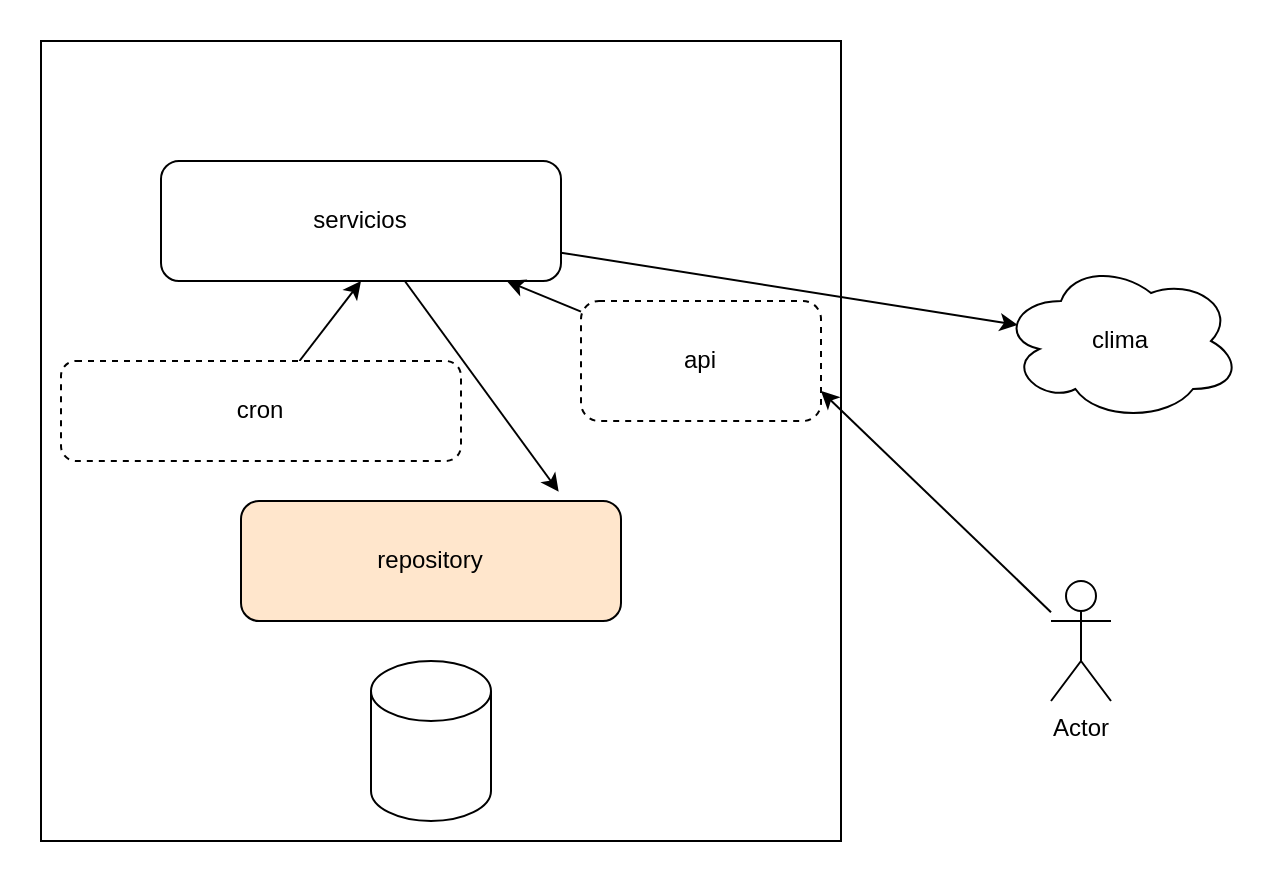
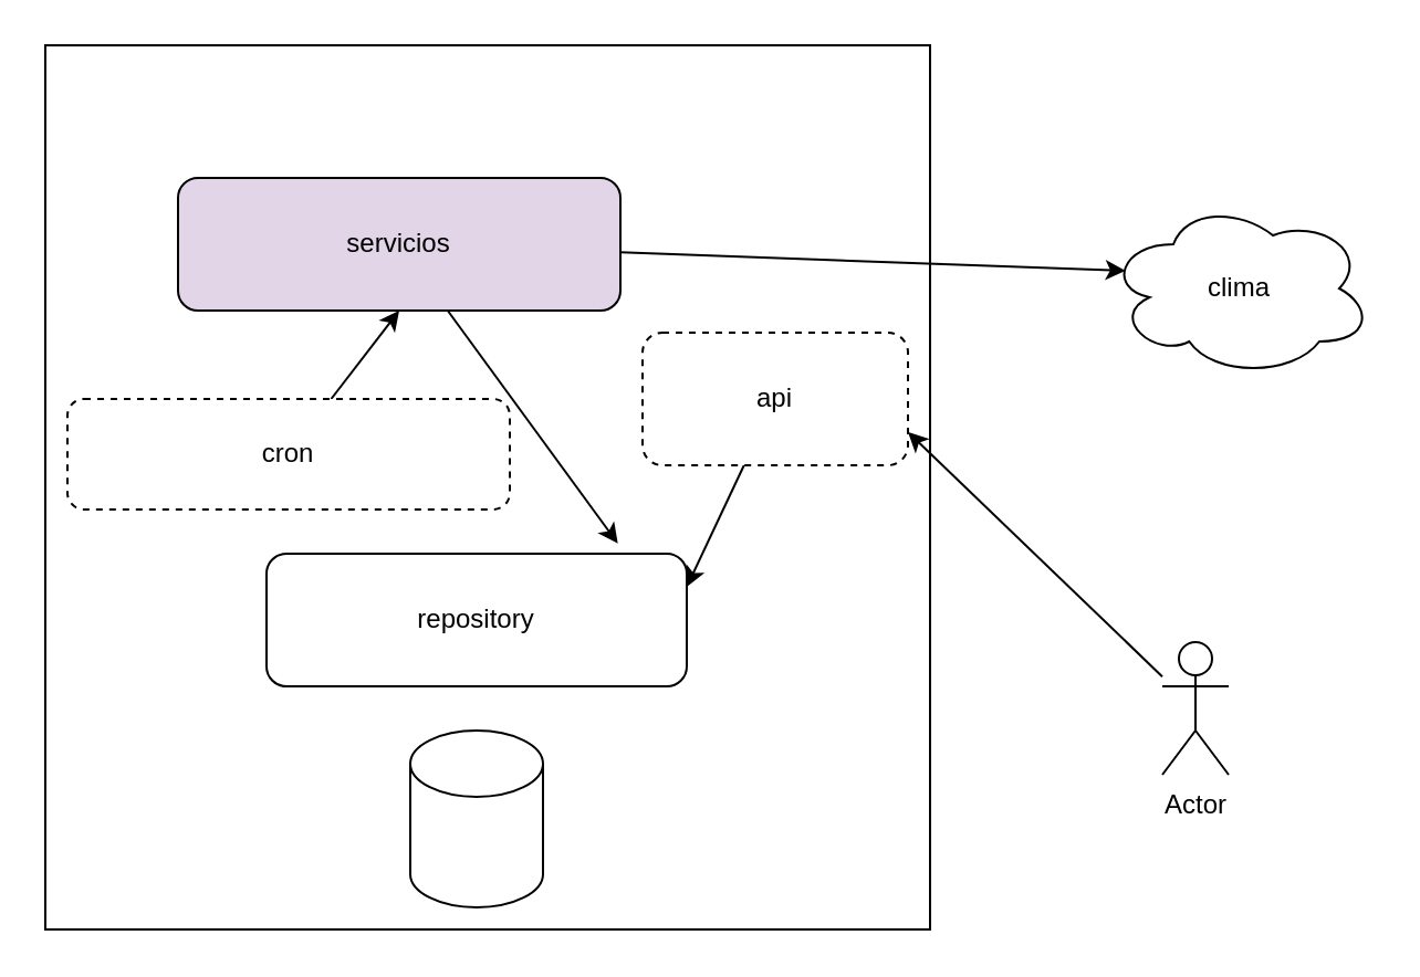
  <mxCell id="0" />
  <mxCell id="1" parent="0" />
  <mxCell id="2" value="" style="whiteSpace=wrap;html=1;aspect=fixed;" vertex="1" parent="1"><mxGeometry x="20" y="20" width="400" height="400" as="geometry" /></mxCell>
- <mxCell id="3" value="clima" style="ellipse;shape=cloud;whiteSpace=wrap;html=1;" vertex="1" parent="1"><mxGeometry x="500" y="130" width="120" height="80" as="geometry" /></mxCell>
+ <mxCell id="3" value="clima" style="ellipse;shape=cloud;whiteSpace=wrap;html=1;" vertex="1" parent="1"><mxGeometry x="500" y="90" width="120" height="80" as="geometry" /></mxCell>
  <mxCell id="4" style="edgeStyle=none;html=1;entryX=0.07;entryY=0.4;entryDx=0;entryDy=0;entryPerimeter=0;" edge="1" parent="1" source="6" target="3"><mxGeometry relative="1" as="geometry" /></mxCell>
  <mxCell id="5" style="edgeStyle=none;html=1;entryX=0.836;entryY=-0.077;entryDx=0;entryDy=0;entryPerimeter=0;" edge="1" parent="1" source="6" target="9"><mxGeometry relative="1" as="geometry" /></mxCell>
- <mxCell id="6" value="servicios" style="rounded=1;whiteSpace=wrap;html=1;" vertex="1" parent="1"><mxGeometry x="80" y="80" width="200" height="60" as="geometry" /></mxCell>
+ <mxCell id="6" value="servicios" style="rounded=1;whiteSpace=wrap;html=1;fillColor=#e1d5e7;" vertex="1" parent="1"><mxGeometry x="80" y="80" width="200" height="60" as="geometry" /></mxCell>
  <mxCell id="7" style="edgeStyle=none;html=1;entryX=0.5;entryY=1;entryDx=0;entryDy=0;" edge="1" parent="1" source="8" target="6"><mxGeometry relative="1" as="geometry" /></mxCell>
  <mxCell id="8" value="cron" style="rounded=1;whiteSpace=wrap;html=1;dashed=1;" vertex="1" parent="1"><mxGeometry x="30" y="180" width="200" height="50" as="geometry" /></mxCell>
- <mxCell id="9" value="repository" style="rounded=1;whiteSpace=wrap;html=1;fillColor=#ffe6cc;" vertex="1" parent="1"><mxGeometry x="120" y="250" width="190" height="60" as="geometry" /></mxCell>
+ <mxCell id="9" value="repository" style="rounded=1;whiteSpace=wrap;html=1;" vertex="1" parent="1"><mxGeometry x="120" y="250" width="190" height="60" as="geometry" /></mxCell>
  <mxCell id="10" value="" style="shape=cylinder3;whiteSpace=wrap;html=1;boundedLbl=1;backgroundOutline=1;size=15;" vertex="1" parent="1"><mxGeometry x="185" y="330" width="60" height="80" as="geometry" /></mxCell>
- <mxCell id="11" style="edgeStyle=none;html=1;" edge="1" parent="1" source="12" target="6"><mxGeometry relative="1" as="geometry" /></mxCell>
+ <mxCell id="11" style="edgeStyle=none;html=1;entryX=1;entryY=0.25;entryDx=0;entryDy=0;" edge="1" parent="1" source="12" target="9"><mxGeometry relative="1" as="geometry" /></mxCell>
  <mxCell id="12" value="api" style="rounded=1;whiteSpace=wrap;html=1;dashed=1;" vertex="1" parent="1"><mxGeometry x="290" y="150" width="120" height="60" as="geometry" /></mxCell>
  <mxCell id="13" style="edgeStyle=none;html=1;entryX=1;entryY=0.75;entryDx=0;entryDy=0;" edge="1" parent="1" source="14" target="12"><mxGeometry relative="1" as="geometry" /></mxCell>
  <mxCell id="14" value="Actor" style="shape=umlActor;verticalLabelPosition=bottom;verticalAlign=top;html=1;outlineConnect=0;" vertex="1" parent="1"><mxGeometry x="525" y="290" width="30" height="60" as="geometry" /></mxCell>
